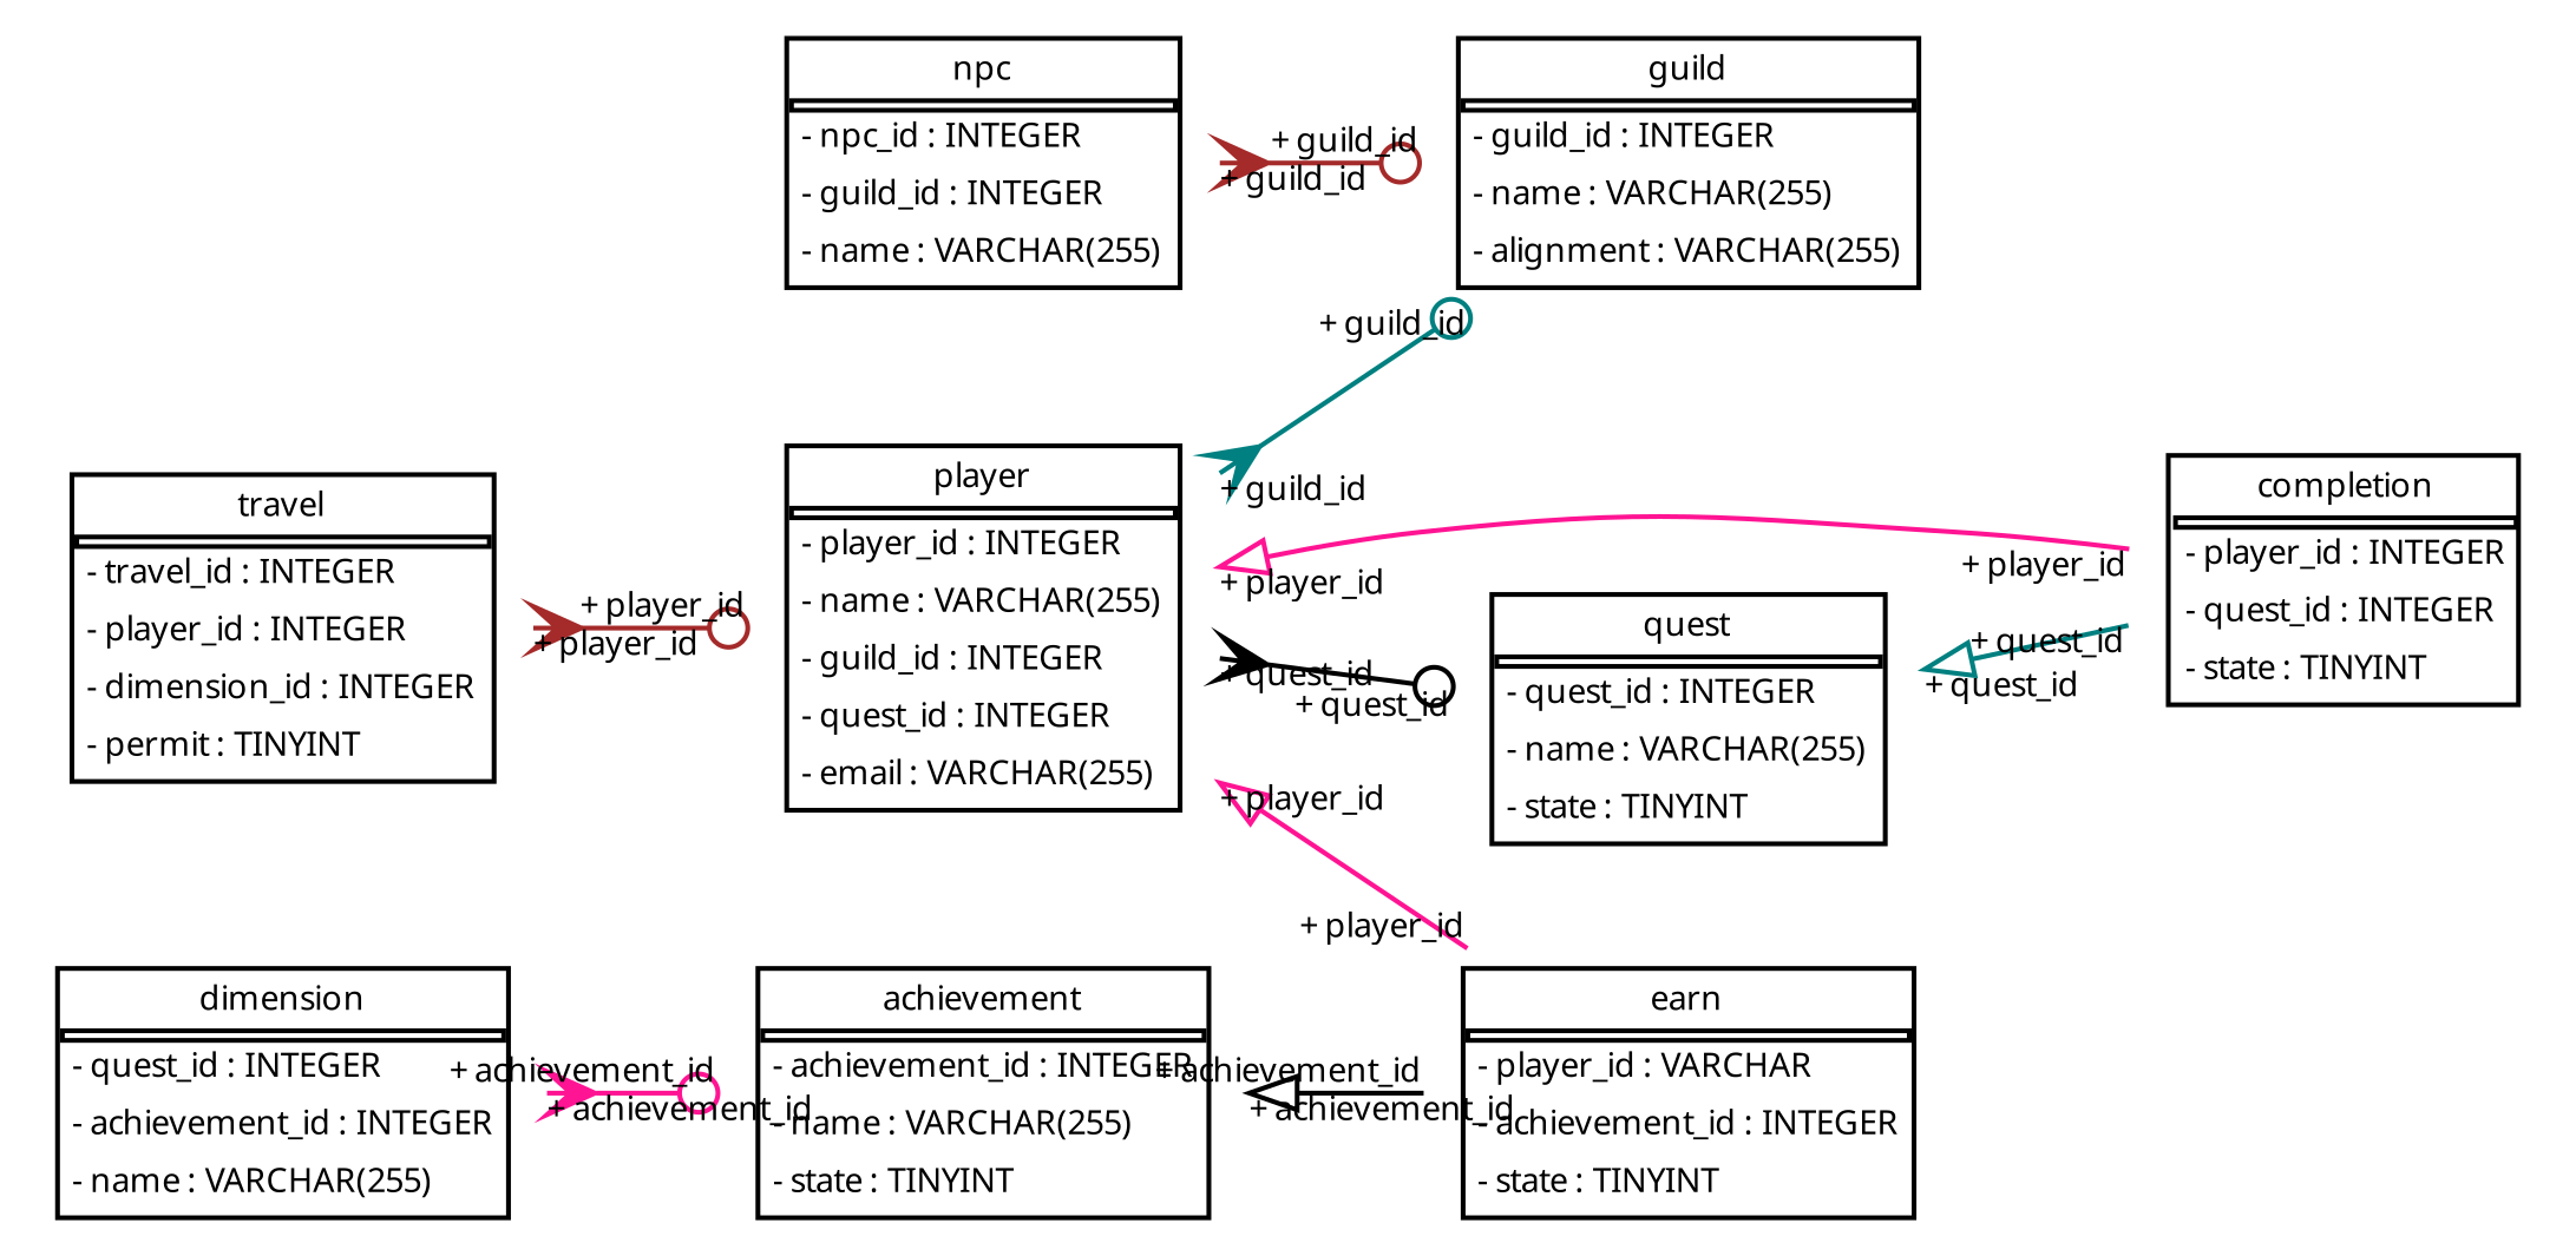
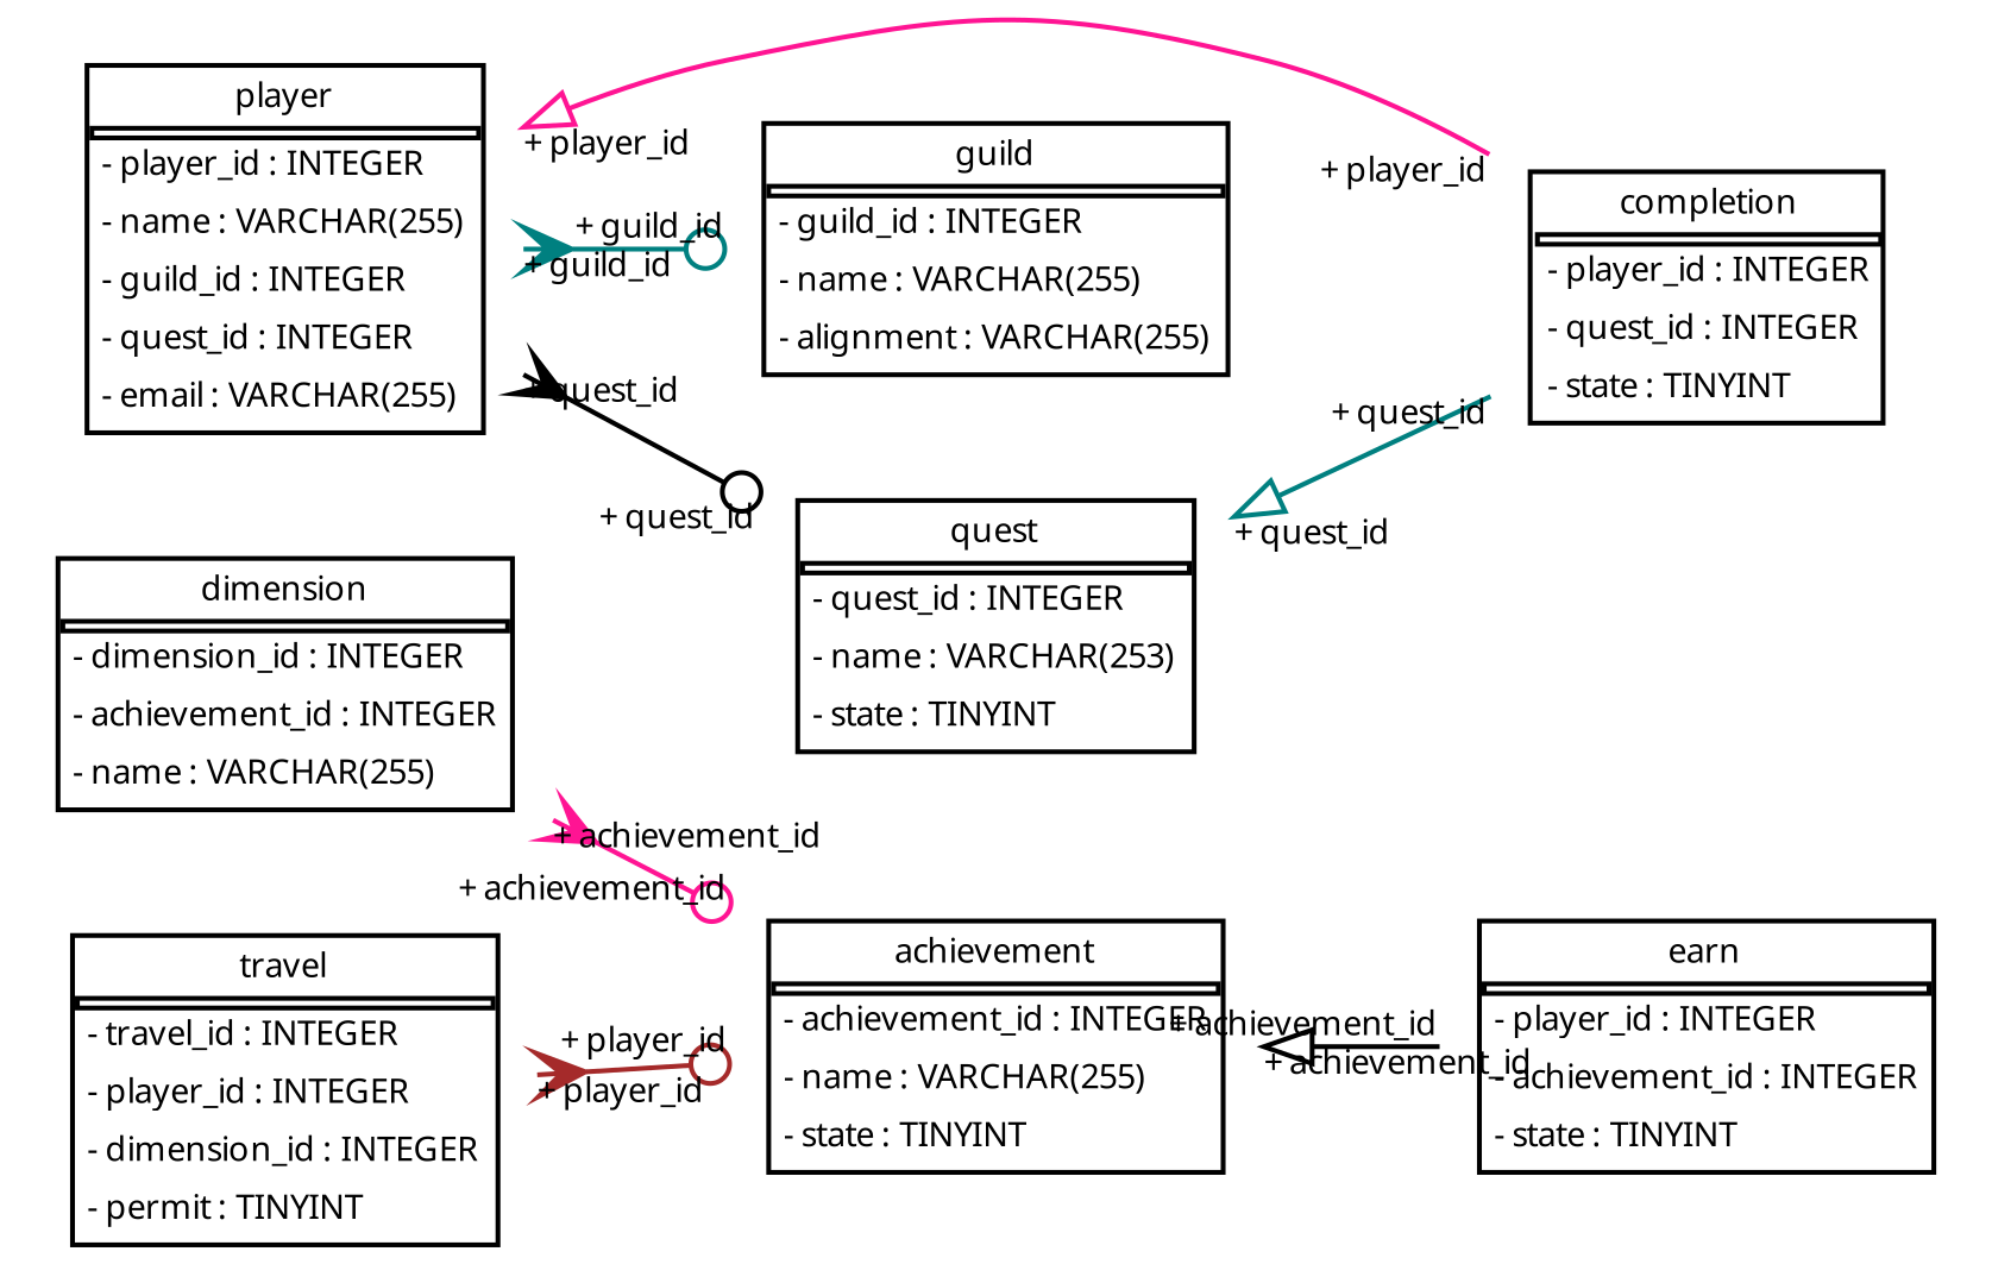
  digraph {
    concentrate=False
    prog=dot
    rankdir=LR
    node [fontname="Bitstream-Vera Sans" fontsize=7.0 shape=plaintext]
    edge [arrowhead=odot arrowtail=crow color=deeppink dir=both fontname="Bitstream-Vera Sans" fontsize=7.0 headlabel="+ player_id" taillabel="+ player_id"]
    n1 [label=<<TABLE BORDER="1" CELLBORDER="0" CELLSPACING="0"><TR><TD ALIGN="CENTER">achievement</TD></TR><TR><TD BORDER="1" CELLPADDING="0"></TD></TR><TR><TD ALIGN="LEFT" PORT="achievement_id">- achievement_id : INTEGER</TD></TR><TR><TD ALIGN="LEFT" PORT="name">- name : VARCHAR(255)</TD></TR><TR><TD ALIGN="LEFT" PORT="state">- state : TINYINT</TD></TR></TABLE>>]
-   n2 [label=<<TABLE BORDER="1" CELLBORDER="0" CELLSPACING="0"><TR><TD ALIGN="CENTER">earn</TD></TR><TR><TD BORDER="1" CELLPADDING="0"></TD></TR><TR><TD ALIGN="LEFT" PORT="player_id">- player_id : VARCHAR</TD></TR><TR><TD ALIGN="LEFT" PORT="achievement_id">- achievement_id : INTEGER</TD></TR><TR><TD ALIGN="LEFT" PORT="state">- state : TINYINT</TD></TR></TABLE>>]
+   n2 [label=<<TABLE BORDER="1" CELLBORDER="0" CELLSPACING="0"><TR><TD ALIGN="CENTER">earn</TD></TR><TR><TD BORDER="1" CELLPADDING="0"></TD></TR><TR><TD ALIGN="LEFT" PORT="player_id">- player_id : INTEGER</TD></TR><TR><TD ALIGN="LEFT" PORT="achievement_id">- achievement_id : INTEGER</TD></TR><TR><TD ALIGN="LEFT" PORT="state">- state : TINYINT</TD></TR></TABLE>>]
    n3 [label=<<TABLE BORDER="1" CELLBORDER="0" CELLSPACING="0"><TR><TD ALIGN="CENTER">completion</TD></TR><TR><TD BORDER="1" CELLPADDING="0"></TD></TR><TR><TD ALIGN="LEFT" PORT="player_id">- player_id : INTEGER</TD></TR><TR><TD ALIGN="LEFT" PORT="quest_id">- quest_id : INTEGER</TD></TR><TR><TD ALIGN="LEFT" PORT="state">- state : TINYINT</TD></TR></TABLE>>]
    n4 [label=<<TABLE BORDER="1" CELLBORDER="0" CELLSPACING="0"><TR><TD ALIGN="CENTER">player</TD></TR><TR><TD BORDER="1" CELLPADDING="0"></TD></TR><TR><TD ALIGN="LEFT" PORT="player_id">- player_id : INTEGER</TD></TR><TR><TD ALIGN="LEFT" PORT="name">- name : VARCHAR(255)</TD></TR><TR><TD ALIGN="LEFT" PORT="guild_id">- guild_id : INTEGER</TD></TR><TR><TD ALIGN="LEFT" PORT="quest_id">- quest_id : INTEGER</TD></TR><TR><TD ALIGN="LEFT" PORT="email">- email : VARCHAR(255)</TD></TR></TABLE>>]
    n5 [label=<<TABLE BORDER="1" CELLBORDER="0" CELLSPACING="0"><TR><TD ALIGN="CENTER">guild</TD></TR><TR><TD BORDER="1" CELLPADDING="0"></TD></TR><TR><TD ALIGN="LEFT" PORT="guild_id">- guild_id : INTEGER</TD></TR><TR><TD ALIGN="LEFT" PORT="name">- name : VARCHAR(255)</TD></TR><TR><TD ALIGN="LEFT" PORT="alignment">- alignment : VARCHAR(255)</TD></TR></TABLE>>]
-   n6 [label=<<TABLE BORDER="1" CELLBORDER="0" CELLSPACING="0"><TR><TD ALIGN="CENTER">quest</TD></TR><TR><TD BORDER="1" CELLPADDING="0"></TD></TR><TR><TD ALIGN="LEFT" PORT="quest_id">- quest_id : INTEGER</TD></TR><TR><TD ALIGN="LEFT" PORT="name">- name : VARCHAR(255)</TD></TR><TR><TD ALIGN="LEFT" PORT="state">- state : TINYINT</TD></TR></TABLE>>]
-   n7 [label=<<TABLE BORDER="1" CELLBORDER="0" CELLSPACING="0"><TR><TD ALIGN="CENTER">dimension</TD></TR><TR><TD BORDER="1" CELLPADDING="0"></TD></TR><TR><TD ALIGN="LEFT" PORT="dimension_id">- quest_id : INTEGER</TD></TR><TR><TD ALIGN="LEFT" PORT="achievement_id">- achievement_id : INTEGER</TD></TR><TR><TD ALIGN="LEFT" PORT="name">- name : VARCHAR(255)</TD></TR></TABLE>>]
-   n8 [label=<<TABLE BORDER="1" CELLBORDER="0" CELLSPACING="0"><TR><TD ALIGN="CENTER">npc</TD></TR><TR><TD BORDER="1" CELLPADDING="0"></TD></TR><TR><TD ALIGN="LEFT" PORT="npc_id">- npc_id : INTEGER</TD></TR><TR><TD ALIGN="LEFT" PORT="guild_id">- guild_id : INTEGER</TD></TR><TR><TD ALIGN="LEFT" PORT="name">- name : VARCHAR(255)</TD></TR></TABLE>>]
+   n6 [label=<<TABLE BORDER="1" CELLBORDER="0" CELLSPACING="0"><TR><TD ALIGN="CENTER">quest</TD></TR><TR><TD BORDER="1" CELLPADDING="0"></TD></TR><TR><TD ALIGN="LEFT" PORT="quest_id">- quest_id : INTEGER</TD></TR><TR><TD ALIGN="LEFT" PORT="name">- name : VARCHAR(253)</TD></TR><TR><TD ALIGN="LEFT" PORT="state">- state : TINYINT</TD></TR></TABLE>>]
+   n7 [label=<<TABLE BORDER="1" CELLBORDER="0" CELLSPACING="0"><TR><TD ALIGN="CENTER">dimension</TD></TR><TR><TD BORDER="1" CELLPADDING="0"></TD></TR><TR><TD ALIGN="LEFT" PORT="dimension_id">- dimension_id : INTEGER</TD></TR><TR><TD ALIGN="LEFT" PORT="achievement_id">- achievement_id : INTEGER</TD></TR><TR><TD ALIGN="LEFT" PORT="name">- name : VARCHAR(255)</TD></TR></TABLE>>]
    n9 [label=<<TABLE BORDER="1" CELLBORDER="0" CELLSPACING="0"><TR><TD ALIGN="CENTER">travel</TD></TR><TR><TD BORDER="1" CELLPADDING="0"></TD></TR><TR><TD ALIGN="LEFT" PORT="travel_id">- travel_id : INTEGER</TD></TR><TR><TD ALIGN="LEFT" PORT="player_id">- player_id : INTEGER</TD></TR><TR><TD ALIGN="LEFT" PORT="dimension_id">- dimension_id : INTEGER</TD></TR><TR><TD ALIGN="LEFT" PORT="permit">- permit : TINYINT</TD></TR></TABLE>>]
    n1 -> n2 [arrowhead=none arrowtail=empty color=black headlabel="+ achievement_id" taillabel="+ achievement_id"]
-   n4 -> n2 [arrowhead=none arrowtail=empty]
    n4 -> n3 [arrowhead=none arrowtail=empty]
    n4 -> n5 [color=teal headlabel="+ guild_id" taillabel="+ guild_id"]
    n4 -> n6 [color=black headlabel="+ quest_id" taillabel="+ quest_id"]
    n6 -> n3 [arrowhead=none arrowtail=empty color=teal headlabel="+ quest_id" taillabel="+ quest_id"]
    n7 -> n1 [headlabel="+ achievement_id" taillabel="+ achievement_id"]
-   n8 -> n5 [color=brown headlabel="+ guild_id" taillabel="+ guild_id"]
-   n9 -> n4 [color=brown]
+   n9 -> n1 [color=brown]
  }
